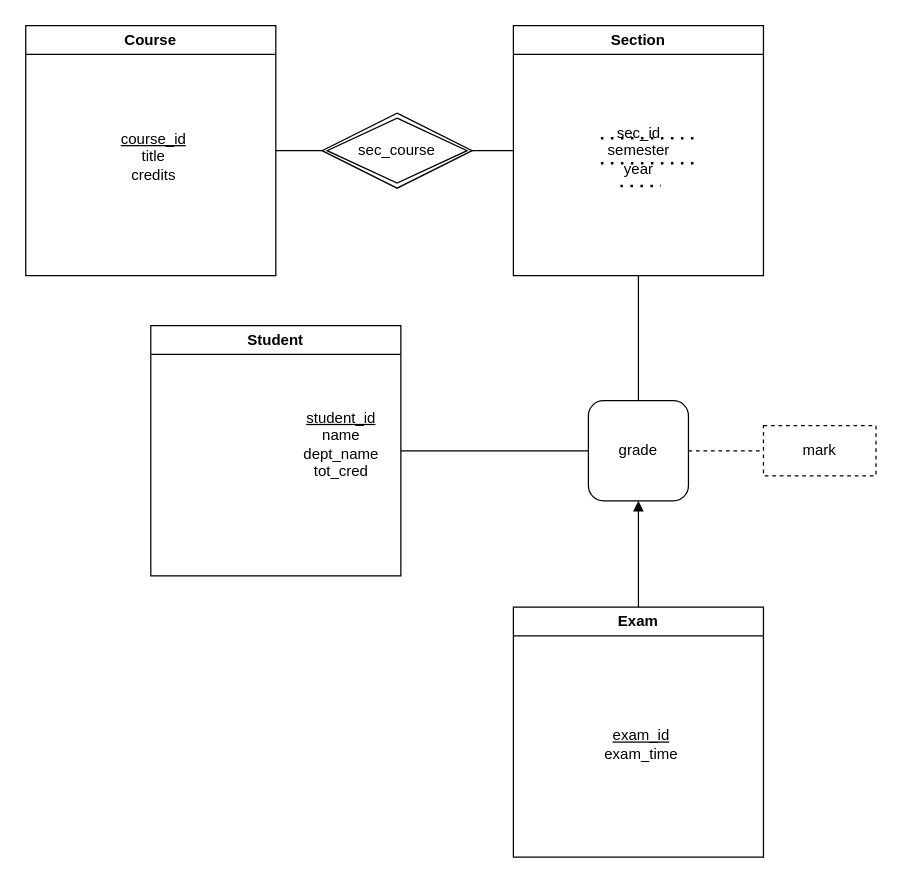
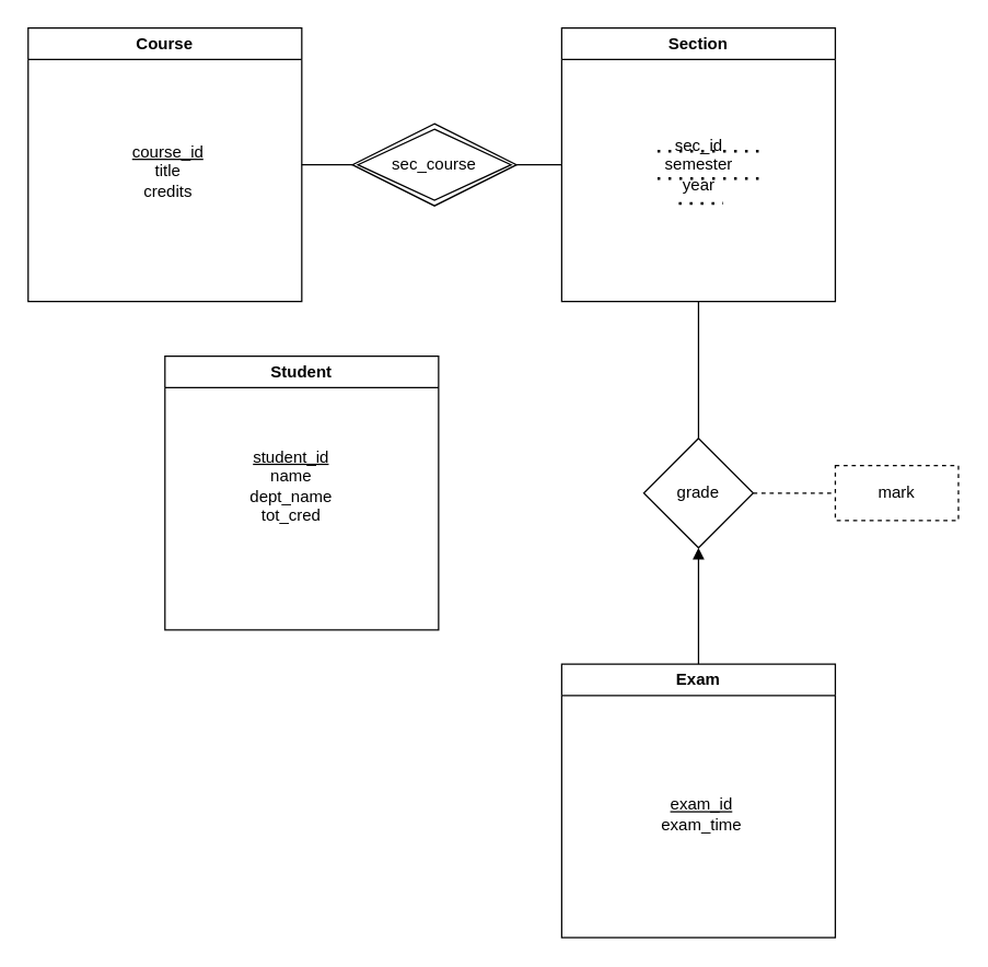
  <mxCell id="0" />
  <mxCell id="1" parent="0" />
  <mxCell id="2" value="Student" style="swimlane;whiteSpace=wrap;html=1;" vertex="1" parent="1"><mxGeometry x="120" y="260" width="200" height="200" as="geometry" /></mxCell>
  <mxCell id="3" value="Course" style="swimlane;whiteSpace=wrap;html=1;startSize=23;" vertex="1" parent="1"><mxGeometry x="20" y="20" width="200" height="200" as="geometry" /></mxCell>
  <mxCell id="4" value="Exam" style="swimlane;whiteSpace=wrap;html=1;" vertex="1" parent="1"><mxGeometry x="410" y="485" width="200" height="200" as="geometry" /></mxCell>
  <mxCell id="5" value="Section" style="swimlane;whiteSpace=wrap;html=1;" vertex="1" parent="1"><mxGeometry x="410" y="20" width="200" height="200" as="geometry" /></mxCell>
  <mxCell id="6" value="sec_id&lt;br&gt;semester&lt;br&gt;year" style="text;html=1;align=center;verticalAlign=middle;resizable=0;points=[];autosize=1;strokeColor=none;fillColor=none;" vertex="1" parent="5"><mxGeometry x="60" y="70" width="80" height="60" as="geometry" /></mxCell>
  <mxCell id="7" value="" style="endArrow=none;dashed=1;html=1;dashPattern=1 3;strokeWidth=2;rounded=0;exitX=0.32;exitY=0.971;exitDx=0;exitDy=0;exitPerimeter=0;entryX=0.726;entryY=0.969;entryDx=0;entryDy=0;entryPerimeter=0;" edge="1" parent="5" source="6" target="6"><mxGeometry width="50" height="50" relative="1" as="geometry"><mxPoint x="110" y="200" as="sourcePoint" /><mxPoint x="160" y="150" as="targetPoint" /></mxGeometry></mxCell>
  <mxCell id="8" value="" style="endArrow=none;dashed=1;html=1;dashPattern=1 3;strokeWidth=2;rounded=0;exitX=0.32;exitY=0.971;exitDx=0;exitDy=0;exitPerimeter=0;" edge="1" parent="5"><mxGeometry width="50" height="50" relative="1" as="geometry"><mxPoint x="70" y="110" as="sourcePoint" /><mxPoint x="150" y="110" as="targetPoint" /></mxGeometry></mxCell>
  <mxCell id="9" value="" style="endArrow=none;dashed=1;html=1;dashPattern=1 3;strokeWidth=2;rounded=0;exitX=0.32;exitY=0.971;exitDx=0;exitDy=0;exitPerimeter=0;" edge="1" parent="5"><mxGeometry width="50" height="50" relative="1" as="geometry"><mxPoint x="70" y="90" as="sourcePoint" /><mxPoint x="150" y="90" as="targetPoint" /></mxGeometry></mxCell>
- <mxCell id="10" value="grade" style="whiteSpace=wrap;html=1;rounded=1;" vertex="1" parent="1"><mxGeometry x="470" y="320" width="80" height="80" as="geometry" /></mxCell>
+ <mxCell id="10" value="grade" style="rhombus;whiteSpace=wrap;html=1;" vertex="1" parent="1"><mxGeometry x="470" y="320" width="80" height="80" as="geometry" /></mxCell>
  <mxCell id="11" value="mark" style="rounded=0;whiteSpace=wrap;html=1;dashed=1;" vertex="1" parent="1"><mxGeometry x="610" y="340" width="90" height="40" as="geometry" /></mxCell>
  <mxCell id="12" value="" style="endArrow=none;dashed=1;html=1;rounded=0;exitX=1;exitY=0.5;exitDx=0;exitDy=0;entryX=0;entryY=0.5;entryDx=0;entryDy=0;" edge="1" parent="1" source="10" target="11"><mxGeometry width="50" height="50" relative="1" as="geometry"><mxPoint x="580" y="350" as="sourcePoint" /><mxPoint x="630" y="300" as="targetPoint" /></mxGeometry></mxCell>
  <mxCell id="13" value="" style="endArrow=none;html=1;rounded=0;entryX=0.5;entryY=1;entryDx=0;entryDy=0;exitX=0.5;exitY=0;exitDx=0;exitDy=0;" edge="1" parent="1" source="10" target="5"><mxGeometry width="50" height="50" relative="1" as="geometry"><mxPoint x="580" y="350" as="sourcePoint" /><mxPoint x="630" y="300" as="targetPoint" /></mxGeometry></mxCell>
- <mxCell id="14" value="" style="endArrow=none;html=1;rounded=0;entryX=1;entryY=0.5;entryDx=0;entryDy=0;exitX=0;exitY=0.5;exitDx=0;exitDy=0;" edge="1" parent="1" source="10" target="2"><mxGeometry width="50" height="50" relative="1" as="geometry"><mxPoint x="480" y="360" as="sourcePoint" /><mxPoint x="630" y="300" as="targetPoint" /></mxGeometry></mxCell>
  <mxCell id="15" value="" style="endArrow=block;html=1;rounded=0;entryX=0.5;entryY=1;entryDx=0;entryDy=0;exitX=0.5;exitY=0;exitDx=0;exitDy=0;" edge="1" parent="1" source="4" target="10"><mxGeometry width="50" height="50" relative="1" as="geometry"><mxPoint x="580" y="550" as="sourcePoint" /><mxPoint x="630" y="500" as="targetPoint" /></mxGeometry></mxCell>
- <mxCell id="16" value="&lt;u&gt;student_id&lt;/u&gt;&lt;br&gt;name&lt;br&gt;dept_name&lt;br&gt;tot_cred" style="text;html=1;align=center;verticalAlign=middle;resizable=0;points=[];autosize=1;strokeColor=none;fillColor=none;" vertex="1" parent="1"><mxGeometry x="227" y="315" width="90" height="80" as="geometry" /></mxCell>
+ <mxCell id="16" value="&lt;u&gt;student_id&lt;/u&gt;&lt;br&gt;name&lt;br&gt;dept_name&lt;br&gt;tot_cred" style="text;html=1;align=center;verticalAlign=middle;resizable=0;points=[];autosize=1;strokeColor=none;fillColor=none;" vertex="1" parent="1"><mxGeometry x="167" y="315" width="90" height="80" as="geometry" /></mxCell>
  <mxCell id="17" value="sec_course" style="shape=rhombus;double=1;perimeter=rhombusPerimeter;whiteSpace=wrap;html=1;align=center;" vertex="1" parent="1"><mxGeometry x="257" y="90" width="120" height="60" as="geometry" /></mxCell>
  <mxCell id="18" value="" style="endArrow=none;html=1;rounded=0;exitX=1;exitY=0.5;exitDx=0;exitDy=0;entryX=0;entryY=0.5;entryDx=0;entryDy=0;" edge="1" parent="1" source="3" target="17"><mxGeometry relative="1" as="geometry"><mxPoint x="530" y="330" as="sourcePoint" /><mxPoint x="690" y="330" as="targetPoint" /></mxGeometry></mxCell>
  <mxCell id="19" value="" style="endArrow=none;html=1;rounded=0;exitX=1;exitY=0.5;exitDx=0;exitDy=0;entryX=0;entryY=0.5;entryDx=0;entryDy=0;" edge="1" parent="1" source="17" target="5"><mxGeometry relative="1" as="geometry"><mxPoint x="530" y="330" as="sourcePoint" /><mxPoint x="690" y="330" as="targetPoint" /></mxGeometry></mxCell>
  <mxCell id="20" value="&lt;u&gt;exam_id&lt;br&gt;&lt;/u&gt;exam_time" style="text;html=1;align=center;verticalAlign=middle;resizable=0;points=[];autosize=1;strokeColor=none;fillColor=none;" vertex="1" parent="1"><mxGeometry x="467" y="570" width="90" height="50" as="geometry" /></mxCell>
  <mxCell id="21" value="&lt;u&gt;course_id&lt;/u&gt;&lt;br&gt;title&lt;br&gt;credits" style="text;html=1;align=center;verticalAlign=middle;resizable=0;points=[];autosize=1;strokeColor=none;fillColor=none;" vertex="1" parent="1"><mxGeometry x="82" y="95" width="80" height="60" as="geometry" /></mxCell>
